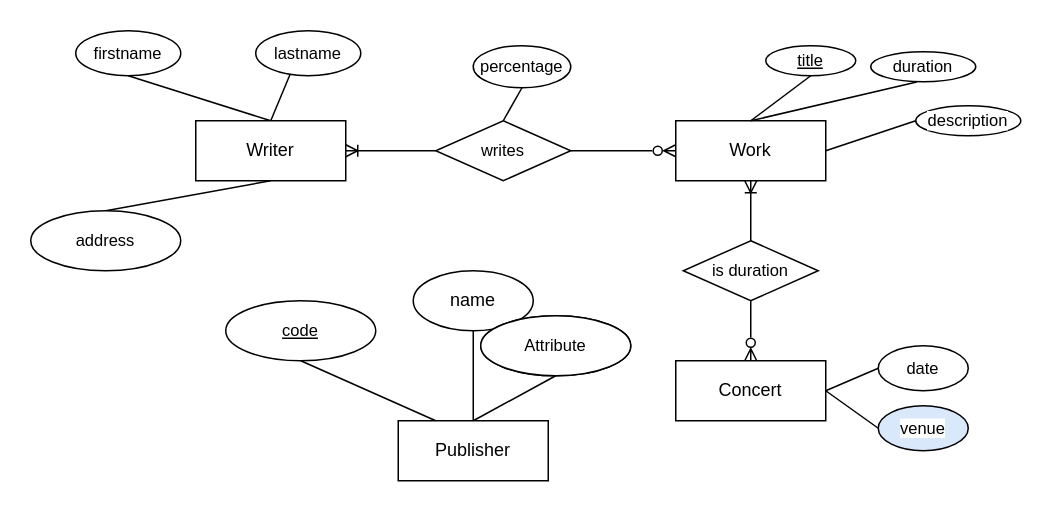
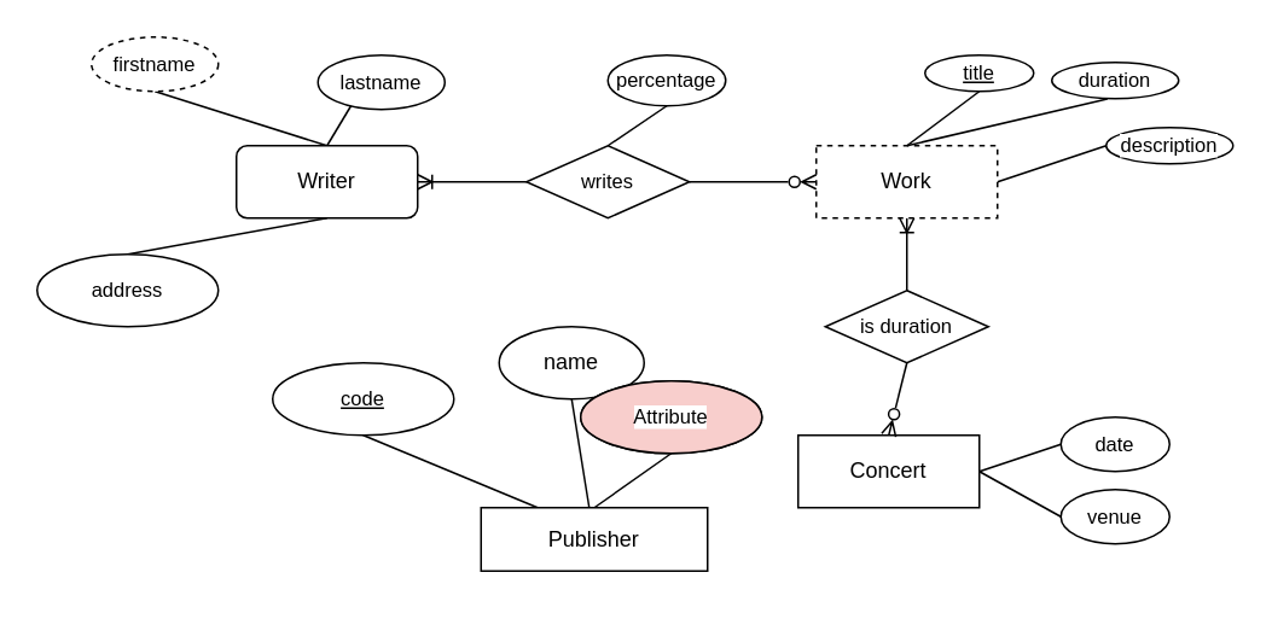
  <mxCell id="0" />
  <mxCell id="1" parent="0" />
  <mxCell id="2" style="edgeStyle=none;shape=connector;rounded=0;orthogonalLoop=1;jettySize=auto;html=1;exitX=0.5;exitY=0;exitDx=0;exitDy=0;entryX=0.5;entryY=1;entryDx=0;entryDy=0;strokeColor=default;align=center;verticalAlign=middle;fontFamily=Helvetica;fontSize=11;fontColor=default;labelBackgroundColor=default;endArrow=none;endFill=0;" edge="1" parent="1" source="6" target="18"><mxGeometry relative="1" as="geometry" /></mxCell>
  <mxCell id="3" style="edgeStyle=none;shape=connector;rounded=0;orthogonalLoop=1;jettySize=auto;html=1;exitX=0.5;exitY=0;exitDx=0;exitDy=0;entryX=0.5;entryY=0;entryDx=0;entryDy=0;strokeColor=default;align=center;verticalAlign=middle;fontFamily=Helvetica;fontSize=11;fontColor=default;labelBackgroundColor=default;endArrow=none;endFill=0;" edge="1" parent="1" source="6" target="19"><mxGeometry relative="1" as="geometry" /></mxCell>
  <mxCell id="4" style="edgeStyle=none;shape=connector;rounded=0;orthogonalLoop=1;jettySize=auto;html=1;exitX=0.5;exitY=1;exitDx=0;exitDy=0;entryX=0.5;entryY=0;entryDx=0;entryDy=0;strokeColor=default;align=center;verticalAlign=middle;fontFamily=Helvetica;fontSize=11;fontColor=default;labelBackgroundColor=default;endArrow=none;endFill=0;" edge="1" parent="1" source="6" target="20"><mxGeometry relative="1" as="geometry" /></mxCell>
  <mxCell id="5" style="edgeStyle=none;shape=connector;rounded=0;orthogonalLoop=1;jettySize=auto;html=1;exitX=1;exitY=0.5;exitDx=0;exitDy=0;entryX=0;entryY=0.5;entryDx=0;entryDy=0;strokeColor=default;align=center;verticalAlign=middle;fontFamily=Helvetica;fontSize=11;fontColor=default;labelBackgroundColor=default;endArrow=none;endFill=0;startArrow=ERoneToMany;startFill=0;" edge="1" parent="1" source="6" target="26"><mxGeometry relative="1" as="geometry" /></mxCell>
- <mxCell id="6" value="Writer" style="whiteSpace=wrap;html=1;align=center;" vertex="1" parent="1"><mxGeometry x="130" y="80" width="100" height="40" as="geometry" /></mxCell>
+ <mxCell id="6" value="Writer" style="whiteSpace=wrap;html=1;align=center;rounded=1;" vertex="1" parent="1"><mxGeometry x="130" y="80" width="100" height="40" as="geometry" /></mxCell>
  <mxCell id="7" style="edgeStyle=none;shape=connector;rounded=0;orthogonalLoop=1;jettySize=auto;html=1;exitX=0.25;exitY=0;exitDx=0;exitDy=0;strokeColor=default;align=center;verticalAlign=middle;fontFamily=Helvetica;fontSize=11;fontColor=default;labelBackgroundColor=default;endArrow=none;endFill=0;entryX=0.5;entryY=1;entryDx=0;entryDy=0;" edge="1" parent="1" source="10" target="21"><mxGeometry relative="1" as="geometry"><mxPoint x="260" y="250" as="targetPoint" /></mxGeometry></mxCell>
  <mxCell id="8" value="" style="edgeStyle=none;shape=connector;rounded=0;orthogonalLoop=1;jettySize=auto;html=1;strokeColor=default;align=center;verticalAlign=middle;fontFamily=Helvetica;fontSize=11;fontColor=default;labelBackgroundColor=default;endArrow=none;endFill=0;entryX=0.5;entryY=1;entryDx=0;entryDy=0;" edge="1" parent="1" source="10" target="22"><mxGeometry relative="1" as="geometry"><mxPoint x="400" y="230" as="targetPoint" /></mxGeometry></mxCell>
  <mxCell id="9" style="edgeStyle=none;shape=connector;rounded=0;orthogonalLoop=1;jettySize=auto;html=1;exitX=0.5;exitY=0;exitDx=0;exitDy=0;entryX=0.5;entryY=1;entryDx=0;entryDy=0;strokeColor=default;align=center;verticalAlign=middle;fontFamily=Helvetica;fontSize=11;fontColor=default;labelBackgroundColor=default;endArrow=none;endFill=0;" edge="1" parent="1" source="10" target="23"><mxGeometry relative="1" as="geometry" /></mxCell>
- <mxCell id="10" value="Publisher" style="whiteSpace=wrap;html=1;align=center;" vertex="1" parent="1"><mxGeometry x="265" y="280" width="100" height="40" as="geometry" /></mxCell>
+ <mxCell id="10" value="Publisher" style="whiteSpace=wrap;html=1;align=center;" vertex="1" parent="1"><mxGeometry x="265" y="280" width="125" height="35" as="geometry" /></mxCell>
  <mxCell id="11" style="edgeStyle=none;shape=connector;rounded=0;orthogonalLoop=1;jettySize=auto;html=1;exitX=0.5;exitY=0;exitDx=0;exitDy=0;entryX=0.5;entryY=1;entryDx=0;entryDy=0;strokeColor=default;align=center;verticalAlign=middle;fontFamily=Helvetica;fontSize=11;fontColor=default;labelBackgroundColor=default;endArrow=none;endFill=0;" edge="1" parent="1" source="14" target="28"><mxGeometry relative="1" as="geometry" /></mxCell>
  <mxCell id="12" style="edgeStyle=none;shape=connector;rounded=0;orthogonalLoop=1;jettySize=auto;html=1;exitX=1;exitY=0.5;exitDx=0;exitDy=0;entryX=0;entryY=0.5;entryDx=0;entryDy=0;strokeColor=default;align=center;verticalAlign=middle;fontFamily=Helvetica;fontSize=11;fontColor=default;labelBackgroundColor=default;endArrow=none;endFill=0;" edge="1" parent="1" source="14" target="31"><mxGeometry relative="1" as="geometry" /></mxCell>
  <mxCell id="13" style="edgeStyle=none;shape=connector;rounded=0;orthogonalLoop=1;jettySize=auto;html=1;entryX=0.5;entryY=0;entryDx=0;entryDy=0;strokeColor=default;align=center;verticalAlign=middle;fontFamily=Helvetica;fontSize=11;fontColor=default;labelBackgroundColor=default;endArrow=none;endFill=0;exitX=0.5;exitY=1;exitDx=0;exitDy=0;startArrow=ERoneToMany;startFill=0;" edge="1" parent="1" source="14" target="33"><mxGeometry relative="1" as="geometry"><mxPoint x="500" y="130" as="sourcePoint" /></mxGeometry></mxCell>
- <mxCell id="14" value="Work" style="whiteSpace=wrap;html=1;align=center;" vertex="1" parent="1"><mxGeometry x="450" y="80" width="100" height="40" as="geometry" /></mxCell>
+ <mxCell id="14" value="Work" style="whiteSpace=wrap;html=1;align=center;dashed=1;" vertex="1" parent="1"><mxGeometry x="450" y="80" width="100" height="40" as="geometry" /></mxCell>
  <mxCell id="15" style="edgeStyle=none;shape=connector;rounded=0;orthogonalLoop=1;jettySize=auto;html=1;exitX=1;exitY=0.5;exitDx=0;exitDy=0;entryX=0;entryY=0.5;entryDx=0;entryDy=0;strokeColor=default;align=center;verticalAlign=middle;fontFamily=Helvetica;fontSize=11;fontColor=default;labelBackgroundColor=default;endArrow=none;endFill=0;" edge="1" parent="1" source="17" target="35"><mxGeometry relative="1" as="geometry" /></mxCell>
  <mxCell id="16" style="edgeStyle=none;shape=connector;rounded=0;orthogonalLoop=1;jettySize=auto;html=1;exitX=1;exitY=0.5;exitDx=0;exitDy=0;entryX=0;entryY=0.5;entryDx=0;entryDy=0;strokeColor=default;align=center;verticalAlign=middle;fontFamily=Helvetica;fontSize=11;fontColor=default;labelBackgroundColor=default;endArrow=none;endFill=0;" edge="1" parent="1" source="17" target="36"><mxGeometry relative="1" as="geometry" /></mxCell>
- <mxCell id="17" value="Concert" style="whiteSpace=wrap;html=1;align=center;" vertex="1" parent="1"><mxGeometry x="450" y="240" width="100" height="40" as="geometry" /></mxCell>
- <mxCell id="18" value="firstname" style="ellipse;whiteSpace=wrap;html=1;align=center;fontFamily=Helvetica;fontSize=11;fontColor=default;labelBackgroundColor=default;" vertex="1" parent="1"><mxGeometry x="50" y="20" width="70" height="30" as="geometry" /></mxCell>
- <mxCell id="19" value="lastname" style="ellipse;whiteSpace=wrap;html=1;align=center;fontFamily=Helvetica;fontSize=11;fontColor=default;labelBackgroundColor=default;" vertex="1" parent="1"><mxGeometry x="170" y="20" width="70" height="30" as="geometry" /></mxCell>
+ <mxCell id="17" value="Concert" style="whiteSpace=wrap;html=1;align=center;" vertex="1" parent="1"><mxGeometry x="440" y="240" width="100" height="40" as="geometry" /></mxCell>
+ <mxCell id="18" value="firstname" style="ellipse;whiteSpace=wrap;html=1;align=center;fontFamily=Helvetica;fontSize=11;fontColor=default;labelBackgroundColor=default;dashed=1;" vertex="1" parent="1"><mxGeometry x="50" y="20" width="70" height="30" as="geometry" /></mxCell>
+ <mxCell id="19" value="lastname" style="ellipse;whiteSpace=wrap;html=1;align=center;fontFamily=Helvetica;fontSize=11;fontColor=default;labelBackgroundColor=default;" vertex="1" parent="1"><mxGeometry x="175" y="30" width="70" height="30" as="geometry" /></mxCell>
  <mxCell id="20" value="address" style="ellipse;whiteSpace=wrap;html=1;align=center;fontFamily=Helvetica;fontSize=11;fontColor=default;labelBackgroundColor=default;" vertex="1" parent="1"><mxGeometry x="20" y="140" width="100" height="40" as="geometry" /></mxCell>
  <mxCell id="21" value="&lt;u&gt;code&lt;/u&gt;" style="ellipse;whiteSpace=wrap;html=1;align=center;fontFamily=Helvetica;fontSize=11;fontColor=default;labelBackgroundColor=default;" vertex="1" parent="1"><mxGeometry x="150" y="200" width="100" height="40" as="geometry" /></mxCell>
  <mxCell id="22" value="name" style="ellipse;whiteSpace=wrap;html=1;" vertex="1" parent="1"><mxGeometry x="275" y="180" width="80" height="40" as="geometry" /></mxCell>
  <mxCell id="23" value="address" style="ellipse;whiteSpace=wrap;html=1;align=center;fontFamily=Helvetica;fontSize=11;fontColor=default;labelBackgroundColor=default;" vertex="1" parent="1"><mxGeometry x="320" y="210" width="100" height="40" as="geometry" /></mxCell>
  <mxCell id="24" style="edgeStyle=none;shape=connector;rounded=0;orthogonalLoop=1;jettySize=auto;html=1;exitX=1;exitY=0.5;exitDx=0;exitDy=0;entryX=0;entryY=0.5;entryDx=0;entryDy=0;strokeColor=default;align=center;verticalAlign=middle;fontFamily=Helvetica;fontSize=11;fontColor=default;labelBackgroundColor=default;endArrow=ERzeroToMany;endFill=0;" edge="1" parent="1" source="26" target="14"><mxGeometry relative="1" as="geometry" /></mxCell>
  <mxCell id="25" style="edgeStyle=none;shape=connector;rounded=0;orthogonalLoop=1;jettySize=auto;html=1;exitX=0.5;exitY=0;exitDx=0;exitDy=0;entryX=0.5;entryY=1;entryDx=0;entryDy=0;strokeColor=default;align=center;verticalAlign=middle;fontFamily=Helvetica;fontSize=11;fontColor=default;labelBackgroundColor=default;endArrow=none;endFill=0;" edge="1" parent="1" source="26" target="27"><mxGeometry relative="1" as="geometry" /></mxCell>
  <mxCell id="26" value="writes" style="shape=rhombus;perimeter=rhombusPerimeter;whiteSpace=wrap;html=1;align=center;fontFamily=Helvetica;fontSize=11;fontColor=default;labelBackgroundColor=default;" vertex="1" parent="1"><mxGeometry x="290" y="80" width="90" height="40" as="geometry" /></mxCell>
- <mxCell id="27" value="percentage" style="ellipse;whiteSpace=wrap;html=1;align=center;fontFamily=Helvetica;fontSize=11;fontColor=default;labelBackgroundColor=default;" vertex="1" parent="1"><mxGeometry x="315" y="30" width="65" height="28" as="geometry" /></mxCell>
+ <mxCell id="27" value="percentage" style="ellipse;whiteSpace=wrap;html=1;align=center;fontFamily=Helvetica;fontSize=11;fontColor=default;labelBackgroundColor=default;" vertex="1" parent="1"><mxGeometry x="335" y="30" width="65" height="28" as="geometry" /></mxCell>
  <mxCell id="28" value="&lt;u&gt;title&lt;/u&gt;" style="ellipse;whiteSpace=wrap;html=1;align=center;fontFamily=Helvetica;fontSize=11;fontColor=default;labelBackgroundColor=default;" vertex="1" parent="1"><mxGeometry x="510" y="30" width="60" height="20" as="geometry" /></mxCell>
  <mxCell id="29" value="duration" style="ellipse;whiteSpace=wrap;html=1;align=center;fontFamily=Helvetica;fontSize=11;fontColor=default;labelBackgroundColor=default;" vertex="1" parent="1"><mxGeometry x="580" y="34" width="70" height="20" as="geometry" /></mxCell>
  <mxCell id="30" style="edgeStyle=none;shape=connector;rounded=0;orthogonalLoop=1;jettySize=auto;html=1;exitX=0.5;exitY=0;exitDx=0;exitDy=0;entryX=0.438;entryY=1.005;entryDx=0;entryDy=0;entryPerimeter=0;strokeColor=default;align=center;verticalAlign=middle;fontFamily=Helvetica;fontSize=11;fontColor=default;labelBackgroundColor=default;endArrow=none;endFill=0;" edge="1" parent="1" source="14" target="29"><mxGeometry relative="1" as="geometry" /></mxCell>
  <mxCell id="31" value="description" style="ellipse;whiteSpace=wrap;html=1;align=center;fontFamily=Helvetica;fontSize=11;fontColor=default;labelBackgroundColor=default;" vertex="1" parent="1"><mxGeometry x="610" y="70" width="70" height="20" as="geometry" /></mxCell>
  <mxCell id="32" style="edgeStyle=none;shape=connector;rounded=0;orthogonalLoop=1;jettySize=auto;html=1;exitX=0.5;exitY=1;exitDx=0;exitDy=0;entryX=0.5;entryY=0;entryDx=0;entryDy=0;strokeColor=default;align=center;verticalAlign=middle;fontFamily=Helvetica;fontSize=11;fontColor=default;labelBackgroundColor=default;endArrow=ERzeroToMany;endFill=0;" edge="1" parent="1" source="33" target="17"><mxGeometry relative="1" as="geometry" /></mxCell>
  <mxCell id="33" value="is duration" style="shape=rhombus;perimeter=rhombusPerimeter;whiteSpace=wrap;html=1;align=center;fontFamily=Helvetica;fontSize=11;fontColor=default;labelBackgroundColor=default;" vertex="1" parent="1"><mxGeometry x="455" y="160" width="90" height="40" as="geometry" /></mxCell>
- <mxCell id="34" value="Attribute" style="ellipse;whiteSpace=wrap;html=1;align=center;fontFamily=Helvetica;fontSize=11;fontColor=default;labelBackgroundColor=default;" vertex="1" parent="1"><mxGeometry x="320" y="210" width="100" height="40" as="geometry" /></mxCell>
+ <mxCell id="34" value="Attribute" style="ellipse;whiteSpace=wrap;html=1;align=center;fontFamily=Helvetica;fontSize=11;fontColor=default;labelBackgroundColor=default;fillColor=#f8cecc;" vertex="1" parent="1"><mxGeometry x="320" y="210" width="100" height="40" as="geometry" /></mxCell>
  <mxCell id="35" value="date" style="ellipse;whiteSpace=wrap;html=1;align=center;fontFamily=Helvetica;fontSize=11;fontColor=default;labelBackgroundColor=default;" vertex="1" parent="1"><mxGeometry x="585" y="230" width="60" height="30" as="geometry" /></mxCell>
- <mxCell id="36" value="venue" style="ellipse;whiteSpace=wrap;html=1;align=center;fontFamily=Helvetica;fontSize=11;fontColor=default;labelBackgroundColor=default;fillColor=#dae8fc;" vertex="1" parent="1"><mxGeometry x="585" y="270" width="60" height="30" as="geometry" /></mxCell>
+ <mxCell id="36" value="venue" style="ellipse;whiteSpace=wrap;html=1;align=center;fontFamily=Helvetica;fontSize=11;fontColor=default;labelBackgroundColor=default;" vertex="1" parent="1"><mxGeometry x="585" y="270" width="60" height="30" as="geometry" /></mxCell>
